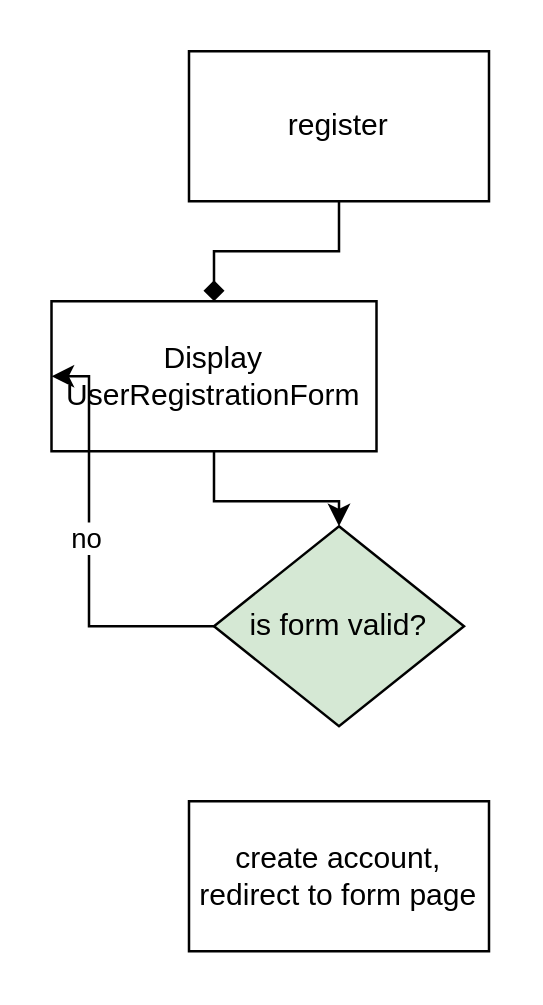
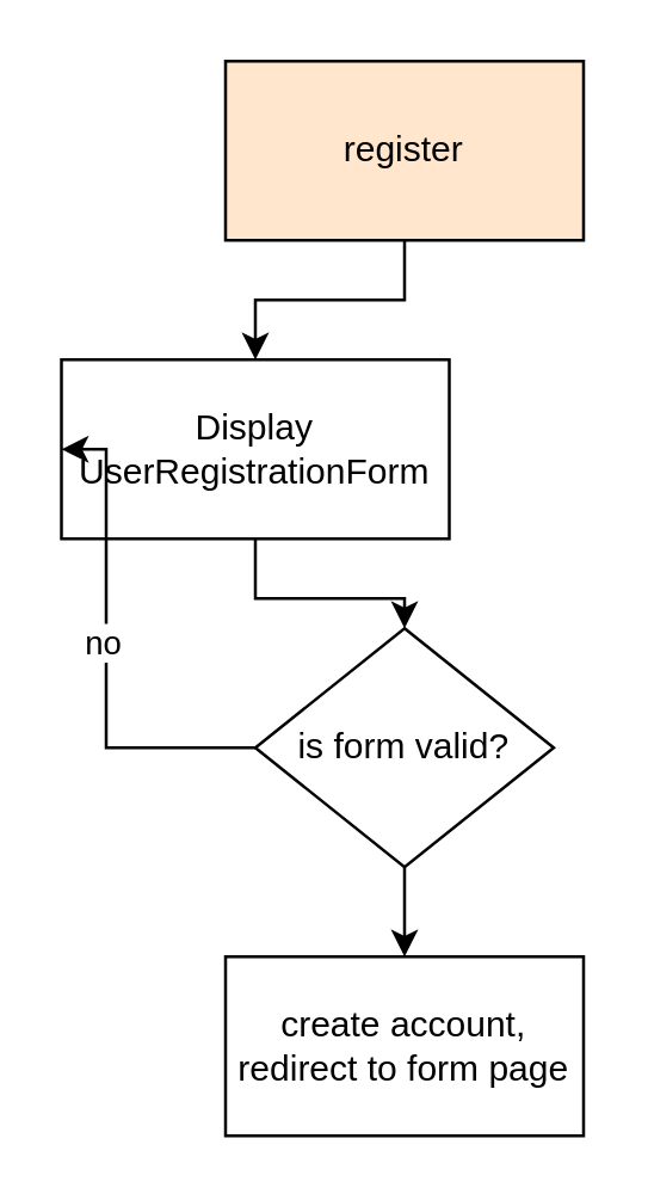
  <mxCell id="0" />
  <mxCell id="1" parent="0" />
- <mxCell id="2" value="register" style="rounded=0;whiteSpace=wrap;html=1;" vertex="1" parent="1"><mxGeometry x="75" y="20" width="120" height="60" as="geometry" /></mxCell>
- <mxCell id="3" style="edgeStyle=orthogonalEdgeStyle;rounded=0;orthogonalLoop=1;jettySize=auto;html=1;exitX=0.5;exitY=1;exitDx=0;exitDy=0;endArrow=diamond;" edge="1" parent="1" source="2" target="5"><mxGeometry relative="1" as="geometry"><mxPoint x="135" y="210" as="sourcePoint" /></mxGeometry></mxCell>
+ <mxCell id="2" value="register" style="rounded=0;whiteSpace=wrap;html=1;fillColor=#ffe6cc;" vertex="1" parent="1"><mxGeometry x="75" y="20" width="120" height="60" as="geometry" /></mxCell>
+ <mxCell id="3" style="edgeStyle=orthogonalEdgeStyle;rounded=0;orthogonalLoop=1;jettySize=auto;html=1;exitX=0.5;exitY=1;exitDx=0;exitDy=0;" edge="1" parent="1" source="2" target="5"><mxGeometry relative="1" as="geometry"><mxPoint x="135" y="210" as="sourcePoint" /></mxGeometry></mxCell>
  <mxCell id="4" style="edgeStyle=orthogonalEdgeStyle;rounded=0;orthogonalLoop=1;jettySize=auto;html=1;exitX=0.5;exitY=1;exitDx=0;exitDy=0;entryX=0.5;entryY=0;entryDx=0;entryDy=0;" edge="1" parent="1" source="5" target="9"><mxGeometry relative="1" as="geometry" /></mxCell>
  <mxCell id="5" value="Display UserRegistrationForm" style="rounded=0;whiteSpace=wrap;html=1;" vertex="1" parent="1"><mxGeometry x="20" y="120" width="130" height="60" as="geometry" /></mxCell>
  <mxCell id="6" style="edgeStyle=orthogonalEdgeStyle;rounded=0;orthogonalLoop=1;jettySize=auto;html=1;exitX=0;exitY=0.5;exitDx=0;exitDy=0;entryX=0;entryY=0.5;entryDx=0;entryDy=0;" edge="1" parent="1" source="9" target="5"><mxGeometry relative="1" as="geometry"><Array as="points"><mxPoint x="35" y="250" /><mxPoint x="35" y="150" /></Array></mxGeometry></mxCell>
  <mxCell id="7" value="no" style="edgeLabel;html=1;align=center;verticalAlign=middle;resizable=0;points=[];" vertex="1" connectable="0" parent="6"><mxGeometry x="0.043" y="2" relative="1" as="geometry"><mxPoint as="offset" /></mxGeometry></mxCell>
- <mxCell id="9" value="is form valid?" style="rhombus;whiteSpace=wrap;html=1;fillColor=#d5e8d4;" vertex="1" parent="1"><mxGeometry x="85" y="210" width="100" height="80" as="geometry" /></mxCell>
+ <mxCell id="8" style="edgeStyle=orthogonalEdgeStyle;rounded=0;orthogonalLoop=1;jettySize=auto;html=1;exitX=0.5;exitY=1;exitDx=0;exitDy=0;entryX=0.5;entryY=0;entryDx=0;entryDy=0;" edge="1" parent="1" source="9" target="10"><mxGeometry relative="1" as="geometry" /></mxCell>
+ <mxCell id="9" value="is form valid?" style="rhombus;whiteSpace=wrap;html=1;" vertex="1" parent="1"><mxGeometry x="85" y="210" width="100" height="80" as="geometry" /></mxCell>
  <mxCell id="10" value="create account, redirect to form page" style="rounded=0;whiteSpace=wrap;html=1;" vertex="1" parent="1"><mxGeometry x="75" y="320" width="120" height="60" as="geometry" /></mxCell>
